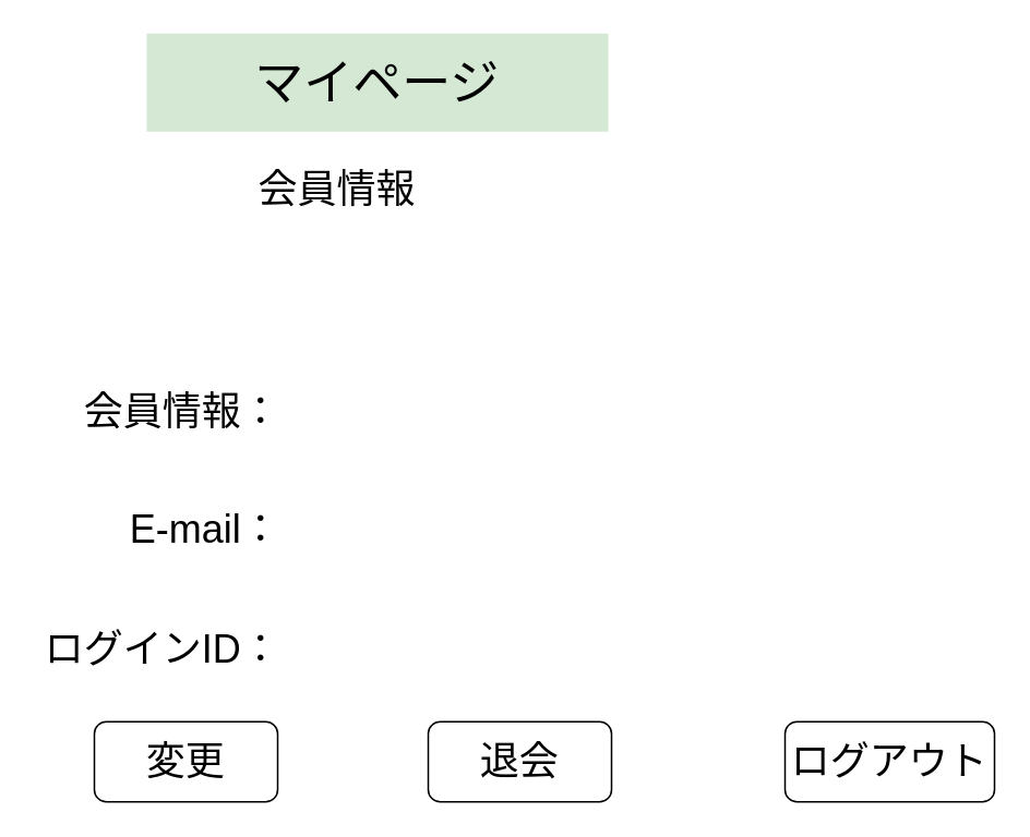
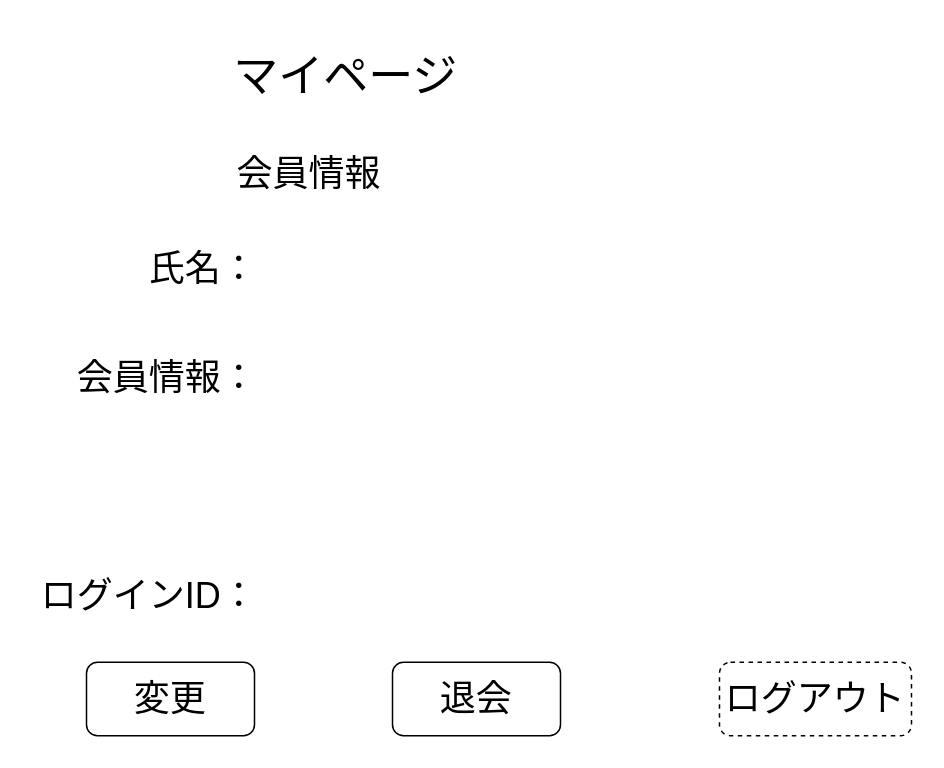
  <mxCell id="0" />
  <mxCell id="1" parent="0" />
- <mxCell id="2" value="&lt;font style=&quot;font-size: 30px&quot;&gt;マイページ&lt;/font&gt;" style="rounded=0;whiteSpace=wrap;html=1;strokeColor=none;fillColor=#d5e8d4;" vertex="1" parent="1"><mxGeometry x="89" y="20" width="282" height="60" as="geometry" /></mxCell>
+ <mxCell id="2" value="&lt;font style=&quot;font-size: 30px&quot;&gt;マイページ&lt;/font&gt;" style="rounded=0;whiteSpace=wrap;html=1;strokeColor=none;" vertex="1" parent="1"><mxGeometry x="89" y="20" width="282" height="60" as="geometry" /></mxCell>
  <mxCell id="3" value="&lt;font style=&quot;font-size: 24px&quot;&gt;会員情報&lt;/font&gt;" style="rounded=0;whiteSpace=wrap;html=1;fontSize=30;strokeColor=none;" vertex="1" parent="1"><mxGeometry x="139" y="93" width="133" height="40" as="geometry" /></mxCell>
  <mxCell id="4" value="会員情報：" style="rounded=0;whiteSpace=wrap;html=1;fontSize=24;align=right;strokeColor=none;" vertex="1" parent="1"><mxGeometry x="44" y="226" width="128.5" height="51" as="geometry" /></mxCell>
  <mxCell id="5" value="ログインID：" style="rounded=0;whiteSpace=wrap;html=1;fontSize=24;align=right;strokeColor=none;" vertex="1" parent="1"><mxGeometry x="20" y="371" width="152.5" height="51" as="geometry" /></mxCell>
- <mxCell id="6" value="E-mail：" style="rounded=0;whiteSpace=wrap;html=1;fontSize=24;align=right;strokeColor=none;" vertex="1" parent="1"><mxGeometry x="52.5" y="298" width="120" height="51" as="geometry" /></mxCell>
+ <mxCell id="7" value="氏名：" style="rounded=0;whiteSpace=wrap;html=1;fontSize=24;align=right;strokeColor=none;" vertex="1" parent="1"><mxGeometry x="52.5" y="153" width="120" height="51" as="geometry" /></mxCell>
  <mxCell id="8" value="変更" style="rounded=1;whiteSpace=wrap;html=1;fontSize=24;" vertex="1" parent="1"><mxGeometry x="57" y="441" width="112" height="49" as="geometry" /></mxCell>
  <mxCell id="9" value="退会" style="rounded=1;whiteSpace=wrap;html=1;fontSize=24;" vertex="1" parent="1"><mxGeometry x="261" y="441" width="112" height="49" as="geometry" /></mxCell>
- <mxCell id="10" value="ログアウト" style="rounded=1;whiteSpace=wrap;html=1;fontSize=24;" vertex="1" parent="1"><mxGeometry x="479" y="441" width="128" height="49" as="geometry" /></mxCell>
+ <mxCell id="10" value="ログアウト" style="rounded=1;whiteSpace=wrap;html=1;fontSize=24;dashed=1;" vertex="1" parent="1"><mxGeometry x="479" y="441" width="128" height="49" as="geometry" /></mxCell>
